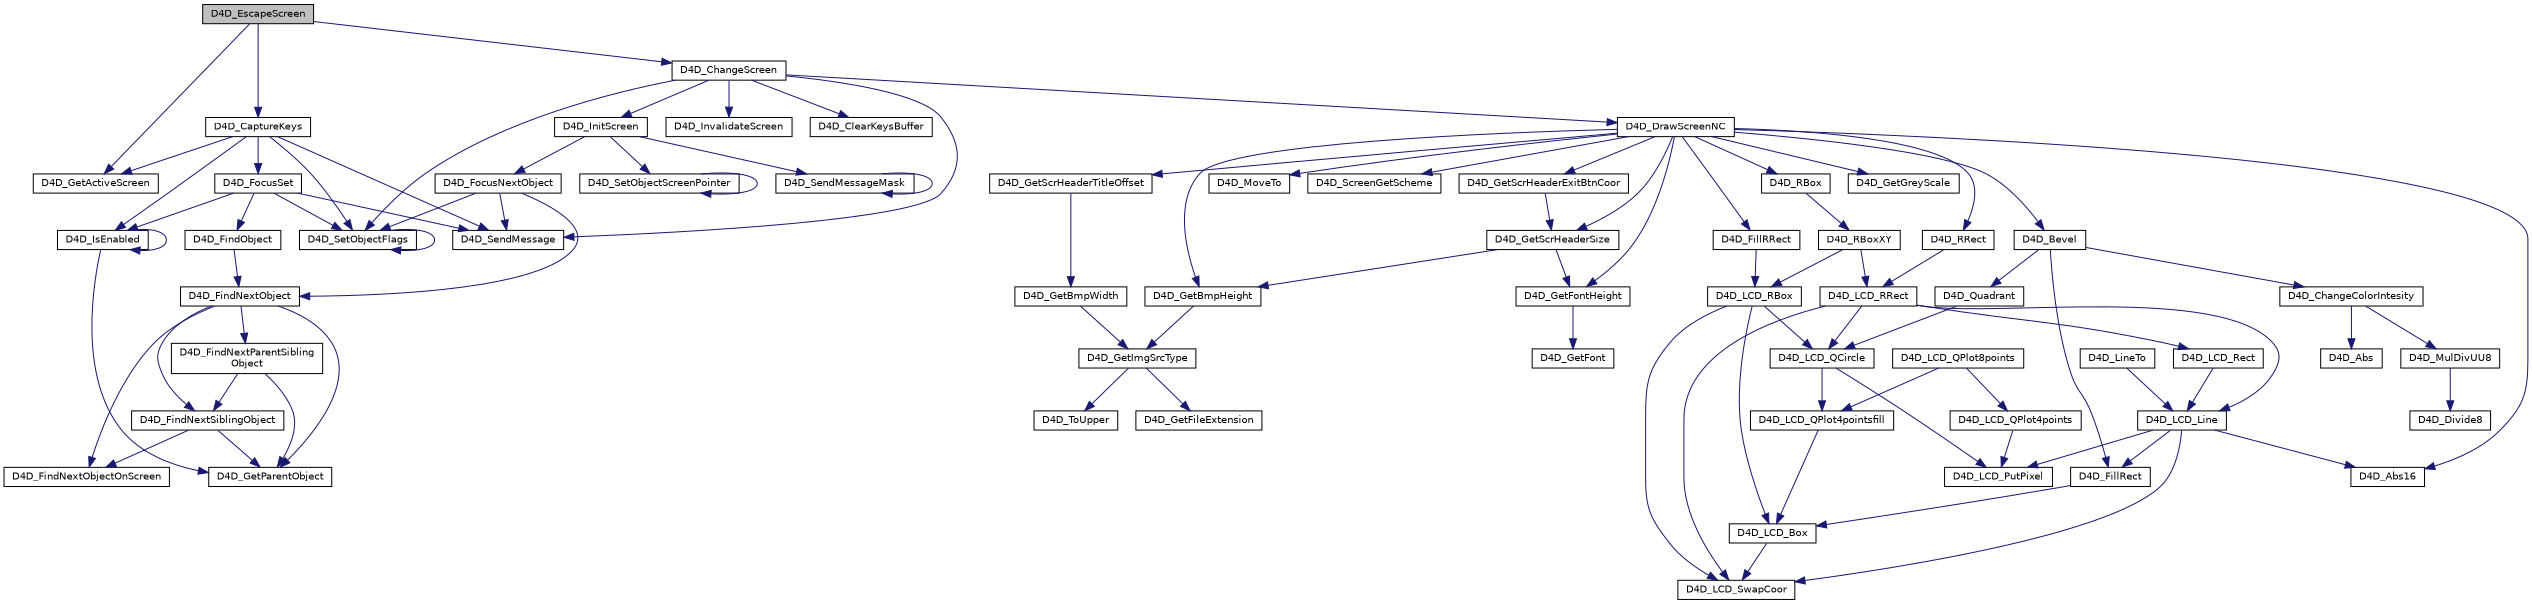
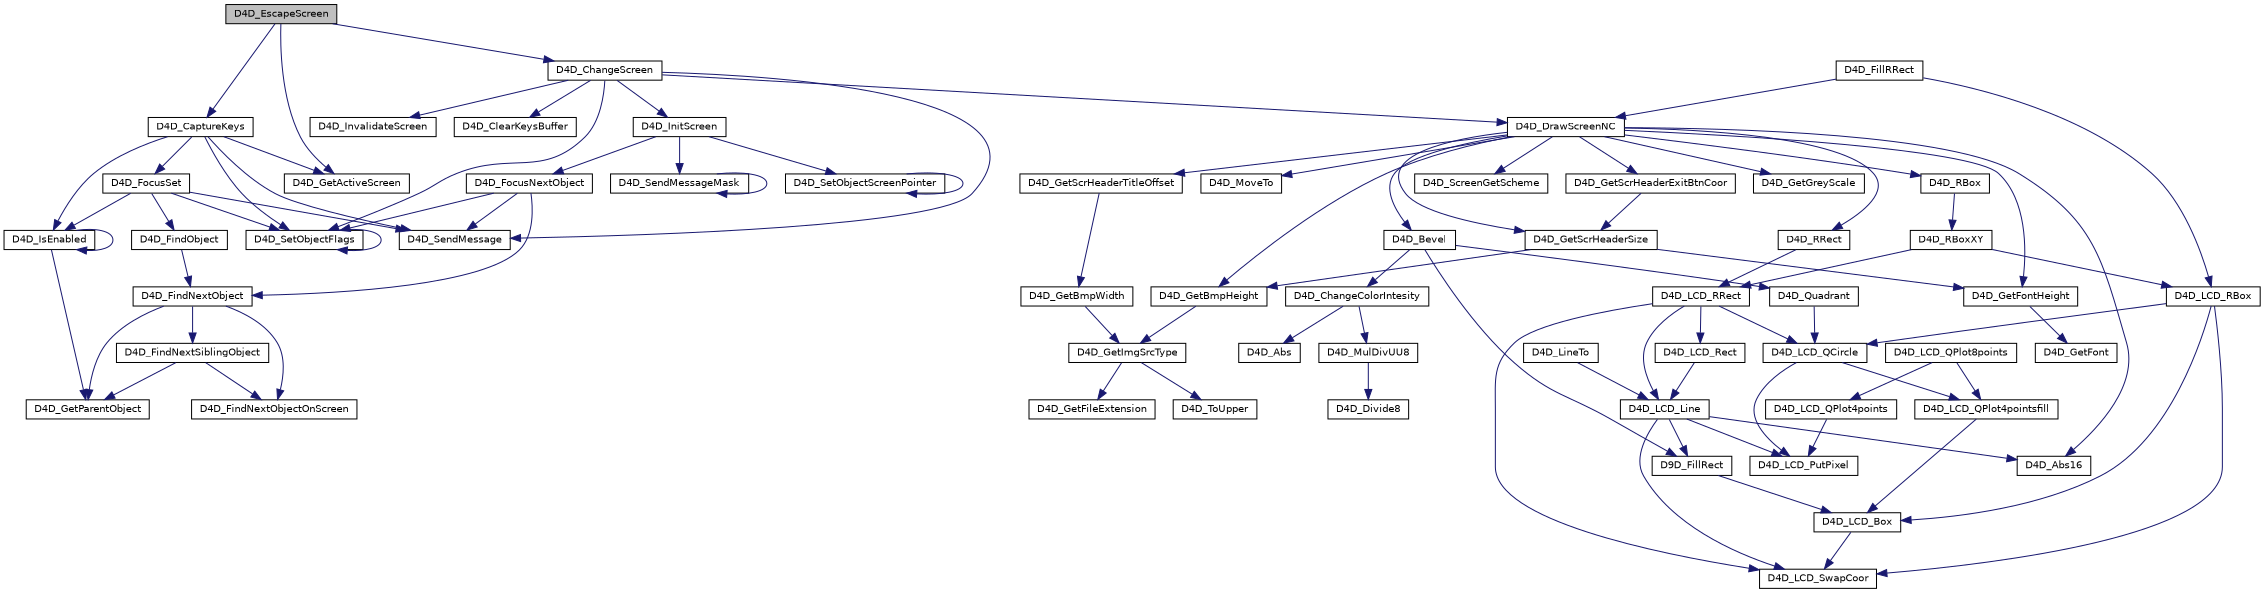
  digraph {
    rankdir=TB
    node [color=black fillcolor=white fontname=Helvetica fontsize=10 shape=record style=filled]
    edge [color=midnightblue fontname=Helvetica fontsize=10 labelfontname=Helvetica labelfontsize=10 style=solid]
    n1 [fillcolor=grey75 fontcolor=black height=0.2 label=D4D_EscapeScreen width=0.4]
    n2 [height=0.2 label=D4D_CaptureKeys width=0.4]
    n3 [height=0.2 label=D4D_GetActiveScreen width=0.4]
    n4 [height=0.2 label=D4D_ChangeScreen width=0.4]
    n5 [height=0.2 label=D4D_SetObjectFlags width=0.4]
    n6 [height=0.2 label=D4D_SendMessage width=0.4]
    n7 [height=0.2 label=D4D_IsEnabled width=0.4]
    n8 [height=0.2 label=D4D_FocusSet width=0.4]
    n9 [height=0.2 label=D4D_DrawScreenNC width=0.4]
    n10 [height=0.2 label=D4D_InvalidateScreen width=0.4]
    n11 [height=0.2 label=D4D_InitScreen width=0.4]
    n12 [height=0.2 label=D4D_ClearKeysBuffer width=0.4]
    n13 [height=0.2 label=D4D_GetParentObject width=0.4]
    n14 [height=0.2 label=D4D_FindObject width=0.4]
    n15 [height=0.2 label=D4D_FindNextObject width=0.4]
    n16 [height=0.2 label=D4D_FindNextObjectOnScreen width=0.4]
    n17 [height=0.2 label=D4D_FindNextSiblingObject width=0.4]
-   n18 [height=0.2 label="D4D_FindNextParentSibling\lObject" width=0.4]
    n19 [height=0.2 label=D4D_ScreenGetScheme width=0.4]
    n20 [height=0.2 label=D4D_FillRRect width=0.4]
    n21 [height=0.2 label=D4D_Bevel width=0.4]
    n22 [height=0.2 label=D4D_RRect width=0.4]
    n23 [height=0.2 label=D4D_GetGreyScale width=0.4]
    n24 [height=0.2 label=D4D_GetScrHeaderSize width=0.4]
    n25 [height=0.2 label=D4D_GetFontHeight width=0.4]
    n26 [height=0.2 label=D4D_GetBmpHeight width=0.4]
    n27 [height=0.2 label=D4D_GetScrHeaderTitleOffset width=0.4]
    n28 [height=0.2 label=D4D_GetScrHeaderExitBtnCoor width=0.4]
    n29 [height=0.2 label=D4D_RBox width=0.4]
    n30 [height=0.2 label=D4D_MoveTo width=0.4]
    n31 [height=0.2 label=D4D_Abs16 width=0.4]
    n32 [height=0.2 label=D4D_SetObjectScreenPointer width=0.4]
    n33 [height=0.2 label=D4D_SendMessageMask width=0.4]
    n34 [height=0.2 label=D4D_FocusNextObject width=0.4]
    n35 [height=0.2 label=D4D_LCD_RBox width=0.4]
    n36 [height=0.2 label=D4D_ChangeColorIntesity width=0.4]
    n37 [height=0.2 label=D4D_Quadrant width=0.4]
-   n38 [height=0.2 label=D4D_FillRect width=0.4]
+   n38 [height=0.2 label=D9D_FillRect width=0.4]
    n39 [height=0.2 label=D4D_LCD_RRect width=0.4]
    n40 [height=0.2 label=D4D_GetFont width=0.4]
    n41 [height=0.2 label=D4D_GetImgSrcType width=0.4]
    n42 [height=0.2 label=D4D_GetBmpWidth width=0.4]
    n43 [height=0.2 label=D4D_RBoxXY width=0.4]
    n44 [height=0.2 label=D4D_LineTo width=0.4]
    n45 [height=0.2 label=D4D_LCD_Line width=0.4]
    n46 [height=0.2 label=D4D_LCD_SwapCoor width=0.4]
    n47 [height=0.2 label=D4D_LCD_Box width=0.4]
    n48 [height=0.2 label=D4D_LCD_QCircle width=0.4]
    n49 [height=0.2 label=D4D_LCD_PutPixel width=0.4]
    n50 [height=0.2 label=D4D_LCD_QPlot4pointsfill width=0.4]
    n51 [height=0.2 label=D4D_LCD_QPlot8points width=0.4]
    n52 [height=0.2 label=D4D_LCD_QPlot4points width=0.4]
    n53 [height=0.2 label=D4D_Abs width=0.4]
    n54 [height=0.2 label=D4D_MulDivUU8 width=0.4]
    n55 [height=0.2 label=D4D_Divide8 width=0.4]
    n56 [height=0.2 label=D4D_LCD_Rect width=0.4]
    n57 [height=0.2 label=D4D_GetFileExtension width=0.4]
    n58 [height=0.2 label=D4D_ToUpper width=0.4]
    n1 -> n2
    n1 -> n3
    n1 -> n4
    n2 -> n3
    n2 -> n5
    n2 -> n6
    n2 -> n7
    n2 -> n8
    n4 -> n5
    n4 -> n6
    n4 -> n9
    n4 -> n10
    n4 -> n11
    n4 -> n12
    n5 -> n5
    n7 -> n7
    n7 -> n13
    n8 -> n5
    n8 -> n6
    n8 -> n7
    n8 -> n14
    n9 -> n19
-   n9 -> n20
+   n20 -> n9
    n9 -> n21
    n9 -> n22
    n9 -> n23
    n9 -> n24
    n9 -> n25
    n9 -> n26
    n9 -> n27
    n9 -> n28
    n9 -> n29
    n9 -> n30
    n9 -> n31
    n11 -> n32
    n11 -> n33
    n11 -> n34
    n14 -> n15
    n15 -> n13
    n15 -> n16
    n15 -> n17
-   n15 -> n18
    n17 -> n13
    n17 -> n16
-   n18 -> n13
-   n18 -> n17
    n20 -> n35
    n21 -> n36
    n21 -> n37
    n21 -> n38
    n22 -> n39
    n24 -> n25
    n24 -> n26
    n25 -> n40
    n26 -> n41
    n27 -> n42
    n28 -> n24
    n29 -> n43
    n32 -> n32
    n33 -> n33
    n34 -> n5
    n34 -> n6
    n34 -> n15
    n35 -> n46
    n35 -> n47
    n35 -> n48
    n36 -> n53
    n36 -> n54
    n37 -> n48
    n38 -> n47
    n39 -> n45
    n39 -> n46
    n39 -> n48
    n39 -> n56
    n41 -> n57
    n41 -> n58
    n42 -> n41
    n43 -> n35
    n43 -> n39
    n44 -> n45
    n45 -> n31
    n45 -> n38
    n45 -> n46
    n45 -> n49
    n47 -> n46
    n48 -> n49
    n48 -> n50
    n50 -> n47
    n51 -> n50
    n51 -> n52
    n52 -> n49
    n54 -> n55
    n56 -> n45
  }
